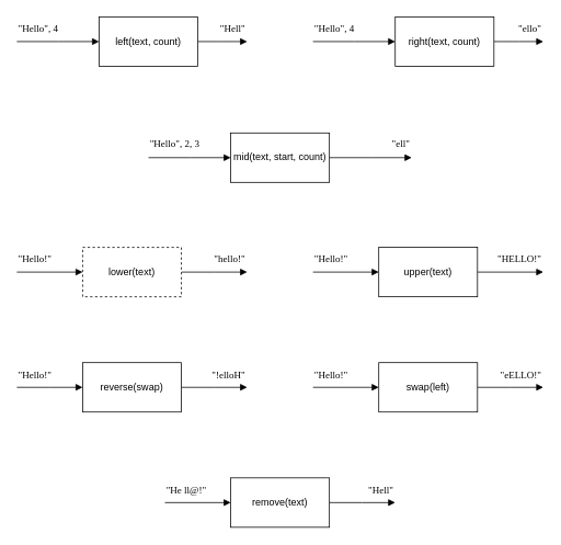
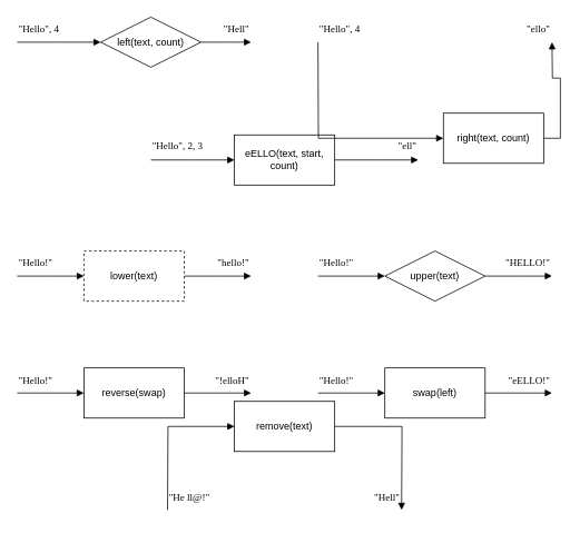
  <mxCell id="0" />
  <mxCell id="1" parent="0" />
  <mxCell id="2" style="edgeStyle=orthogonalEdgeStyle;rounded=0;orthogonalLoop=1;jettySize=auto;html=1;exitX=0;exitY=0.5;exitDx=0;exitDy=0;endArrow=none;endFill=0;startArrow=block;startFill=1;" parent="1" source="4" edge="1"><mxGeometry relative="1" as="geometry"><mxPoint x="20" y="50" as="targetPoint" /></mxGeometry></mxCell>
  <mxCell id="3" style="edgeStyle=orthogonalEdgeStyle;rounded=0;orthogonalLoop=1;jettySize=auto;html=1;exitX=1;exitY=0.5;exitDx=0;exitDy=0;endArrow=block;endFill=1;" parent="1" source="4" edge="1"><mxGeometry relative="1" as="geometry"><mxPoint x="300" y="50" as="targetPoint" /></mxGeometry></mxCell>
- <mxCell id="4" value="left(text, count)" style="rounded=0;whiteSpace=wrap;html=1;" parent="1" vertex="1"><mxGeometry x="120" y="20" width="120" height="60" as="geometry" /></mxCell>
+ <mxCell id="4" value="left(text, count)" style="rhombus;whiteSpace=wrap;html=1;" parent="1" vertex="1"><mxGeometry x="120" y="20" width="120" height="60" as="geometry" /></mxCell>
  <mxCell id="5" value="&lt;font face=&quot;Lucida Console&quot;&gt;&lt;span style=&quot;font-size: 12px;&quot;&gt;&quot;Hello&quot;, 4&lt;/span&gt;&lt;/font&gt;" style="text;html=1;strokeColor=none;fillColor=none;align=left;verticalAlign=middle;whiteSpace=wrap;rounded=0;fontFamily=Helvetica;fontSize=11;fontColor=default;" parent="1" vertex="1"><mxGeometry x="20" y="20" width="100" height="30" as="geometry" /></mxCell>
  <mxCell id="6" style="edgeStyle=orthogonalEdgeStyle;rounded=0;orthogonalLoop=1;jettySize=auto;html=1;exitX=0;exitY=0.5;exitDx=0;exitDy=0;endArrow=none;endFill=0;startArrow=block;startFill=1;" parent="1" source="8" edge="1"><mxGeometry relative="1" as="geometry"><mxPoint x="180" y="191" as="targetPoint" /></mxGeometry></mxCell>
  <mxCell id="7" style="edgeStyle=orthogonalEdgeStyle;shape=connector;rounded=0;orthogonalLoop=1;jettySize=auto;html=1;exitX=1;exitY=0.5;exitDx=0;exitDy=0;labelBackgroundColor=default;strokeColor=default;fontFamily=Helvetica;fontSize=11;fontColor=default;endArrow=block;endFill=1;" parent="1" source="8" edge="1"><mxGeometry relative="1" as="geometry"><mxPoint x="500" y="191" as="targetPoint" /></mxGeometry></mxCell>
- <mxCell id="8" value="&lt;font style=&quot;font-size: 12px;&quot;&gt;mid(text, start, count)&lt;/font&gt;" style="rounded=0;whiteSpace=wrap;html=1;" parent="1" vertex="1"><mxGeometry x="280" y="161" width="120" height="60" as="geometry" /></mxCell>
+ <mxCell id="8" value="&lt;font style=&quot;font-size: 12px;&quot;&gt;eELLO(text, start, count)&lt;/font&gt;" style="rounded=0;whiteSpace=wrap;html=1;" parent="1" vertex="1"><mxGeometry x="280" y="161" width="120" height="60" as="geometry" /></mxCell>
  <mxCell id="9" value="&lt;font style=&quot;font-size: 12px;&quot; face=&quot;Lucida Console&quot;&gt;&quot;Hello&quot;, 2, 3&lt;/font&gt;" style="text;html=1;strokeColor=none;fillColor=none;align=left;verticalAlign=middle;whiteSpace=wrap;rounded=0;fontFamily=Helvetica;fontSize=11;fontColor=default;" parent="1" vertex="1"><mxGeometry x="180" y="160" width="100" height="30" as="geometry" /></mxCell>
  <mxCell id="10" value="&lt;font style=&quot;font-size: 12px;&quot; face=&quot;Lucida Console&quot;&gt;&quot;ell&quot;&lt;/font&gt;" style="text;html=1;strokeColor=none;fillColor=none;align=right;verticalAlign=middle;whiteSpace=wrap;rounded=0;fontFamily=Helvetica;fontSize=11;fontColor=default;" parent="1" vertex="1"><mxGeometry x="440" y="160" width="60" height="30" as="geometry" /></mxCell>
  <mxCell id="11" style="edgeStyle=orthogonalEdgeStyle;rounded=0;orthogonalLoop=1;jettySize=auto;html=1;exitX=0;exitY=0.5;exitDx=0;exitDy=0;endArrow=none;endFill=0;startArrow=block;startFill=1;" parent="1" source="13" edge="1"><mxGeometry relative="1" as="geometry"><mxPoint x="380" y="50" as="targetPoint" /></mxGeometry></mxCell>
  <mxCell id="12" style="edgeStyle=orthogonalEdgeStyle;shape=connector;rounded=0;orthogonalLoop=1;jettySize=auto;html=1;exitX=1;exitY=0.5;exitDx=0;exitDy=0;labelBackgroundColor=default;strokeColor=default;fontFamily=Helvetica;fontSize=11;fontColor=default;endArrow=block;endFill=1;" parent="1" source="13" edge="1"><mxGeometry relative="1" as="geometry"><mxPoint x="660" y="50" as="targetPoint" /></mxGeometry></mxCell>
- <mxCell id="13" value="right(text, count)" style="rounded=0;whiteSpace=wrap;html=1;" parent="1" vertex="1"><mxGeometry x="480" y="20" width="120" height="60" as="geometry" /></mxCell>
+ <mxCell id="13" value="right(text, count)" style="rounded=0;whiteSpace=wrap;html=1;" parent="1" vertex="1"><mxGeometry x="530" y="135" width="120" height="60" as="geometry" /></mxCell>
  <mxCell id="14" value="&lt;font face=&quot;Lucida Console&quot;&gt;&lt;span style=&quot;font-size: 12px;&quot;&gt;&quot;Hello&quot;, 4&lt;/span&gt;&lt;/font&gt;" style="text;html=1;strokeColor=none;fillColor=none;align=left;verticalAlign=middle;whiteSpace=wrap;rounded=0;fontFamily=Helvetica;fontSize=11;fontColor=default;" parent="1" vertex="1"><mxGeometry x="380" y="20" width="80" height="30" as="geometry" /></mxCell>
  <mxCell id="15" value="&lt;font style=&quot;font-size: 12px;&quot; face=&quot;Lucida Console&quot;&gt;&quot;ello&quot;&lt;/font&gt;" style="text;html=1;strokeColor=none;fillColor=none;align=right;verticalAlign=middle;whiteSpace=wrap;rounded=0;fontFamily=Helvetica;fontSize=11;fontColor=default;" parent="1" vertex="1"><mxGeometry x="600" y="20" width="60" height="30" as="geometry" /></mxCell>
  <mxCell id="16" style="edgeStyle=orthogonalEdgeStyle;rounded=0;orthogonalLoop=1;jettySize=auto;html=1;exitX=0;exitY=0.5;exitDx=0;exitDy=0;endArrow=none;endFill=0;startArrow=block;startFill=1;" parent="1" source="18" edge="1"><mxGeometry relative="1" as="geometry"><mxPoint x="20" y="470" as="targetPoint" /></mxGeometry></mxCell>
  <mxCell id="17" style="edgeStyle=orthogonalEdgeStyle;shape=connector;rounded=0;orthogonalLoop=1;jettySize=auto;html=1;exitX=1;exitY=0.5;exitDx=0;exitDy=0;strokeColor=default;align=center;verticalAlign=middle;fontFamily=Helvetica;fontSize=11;fontColor=default;labelBackgroundColor=default;endArrow=block;endFill=1;" parent="1" source="18" edge="1"><mxGeometry relative="1" as="geometry"><mxPoint x="300" y="470" as="targetPoint" /></mxGeometry></mxCell>
  <mxCell id="18" value="&lt;font style=&quot;font-size: 12px;&quot;&gt;reverse(swap)&lt;/font&gt;" style="rounded=0;whiteSpace=wrap;html=1;" parent="1" vertex="1"><mxGeometry x="100" y="440" width="120" height="60" as="geometry" /></mxCell>
  <mxCell id="19" value="&lt;font style=&quot;font-size: 12px;&quot; face=&quot;Lucida Console&quot;&gt;&quot;Hello!&quot;&lt;/font&gt;" style="text;html=1;strokeColor=none;fillColor=none;align=left;verticalAlign=middle;whiteSpace=wrap;rounded=0;fontFamily=Helvetica;fontSize=11;fontColor=default;" parent="1" vertex="1"><mxGeometry x="20" y="440" width="80" height="30" as="geometry" /></mxCell>
  <mxCell id="20" value="&lt;font face=&quot;Lucida Console&quot;&gt;&lt;span style=&quot;font-size: 12px;&quot;&gt;&quot;Hell&quot;&lt;/span&gt;&lt;/font&gt;" style="text;html=1;strokeColor=none;fillColor=none;align=right;verticalAlign=middle;whiteSpace=wrap;rounded=0;fontFamily=Helvetica;fontSize=11;fontColor=default;" parent="1" vertex="1"><mxGeometry x="240" y="20" width="60" height="30" as="geometry" /></mxCell>
  <mxCell id="21" value="&lt;font style=&quot;font-size: 12px;&quot; face=&quot;Lucida Console&quot;&gt;&quot;!elloH&quot;&lt;/font&gt;" style="text;html=1;strokeColor=none;fillColor=none;align=right;verticalAlign=middle;whiteSpace=wrap;rounded=0;fontFamily=Helvetica;fontSize=11;fontColor=default;" parent="1" vertex="1"><mxGeometry x="220" y="440" width="80" height="30" as="geometry" /></mxCell>
  <mxCell id="22" style="edgeStyle=orthogonalEdgeStyle;rounded=0;orthogonalLoop=1;jettySize=auto;html=1;exitX=0;exitY=0.5;exitDx=0;exitDy=0;endArrow=none;endFill=0;startArrow=block;startFill=1;" parent="1" source="24" edge="1"><mxGeometry relative="1" as="geometry"><mxPoint x="20" y="330" as="targetPoint" /></mxGeometry></mxCell>
  <mxCell id="23" style="edgeStyle=orthogonalEdgeStyle;shape=connector;rounded=0;orthogonalLoop=1;jettySize=auto;html=1;exitX=1;exitY=0.5;exitDx=0;exitDy=0;strokeColor=default;align=center;verticalAlign=middle;fontFamily=Helvetica;fontSize=11;fontColor=default;labelBackgroundColor=default;endArrow=block;endFill=1;" parent="1" source="24" edge="1"><mxGeometry relative="1" as="geometry"><mxPoint x="300" y="330" as="targetPoint" /></mxGeometry></mxCell>
  <mxCell id="24" value="&lt;font style=&quot;font-size: 12px;&quot;&gt;lower(text)&lt;/font&gt;" style="rounded=0;whiteSpace=wrap;html=1;dashed=1;" parent="1" vertex="1"><mxGeometry x="100" y="300" width="120" height="60" as="geometry" /></mxCell>
  <mxCell id="25" value="&lt;font style=&quot;font-size: 12px;&quot; face=&quot;Lucida Console&quot;&gt;&quot;Hello!&quot;&lt;/font&gt;" style="text;html=1;strokeColor=none;fillColor=none;align=left;verticalAlign=middle;whiteSpace=wrap;rounded=0;fontFamily=Helvetica;fontSize=11;fontColor=default;" parent="1" vertex="1"><mxGeometry x="20" y="300" width="80" height="30" as="geometry" /></mxCell>
  <mxCell id="26" value="&lt;font style=&quot;font-size: 12px;&quot; face=&quot;Lucida Console&quot;&gt;&quot;hello!&quot;&lt;/font&gt;" style="text;html=1;strokeColor=none;fillColor=none;align=right;verticalAlign=middle;whiteSpace=wrap;rounded=0;fontFamily=Helvetica;fontSize=11;fontColor=default;" parent="1" vertex="1"><mxGeometry x="220" y="300" width="80" height="30" as="geometry" /></mxCell>
  <mxCell id="27" style="edgeStyle=orthogonalEdgeStyle;rounded=0;orthogonalLoop=1;jettySize=auto;html=1;exitX=0;exitY=0.5;exitDx=0;exitDy=0;endArrow=none;endFill=0;startArrow=block;startFill=1;" parent="1" source="29" edge="1"><mxGeometry relative="1" as="geometry"><mxPoint x="380" y="330" as="targetPoint" /></mxGeometry></mxCell>
  <mxCell id="28" style="edgeStyle=orthogonalEdgeStyle;shape=connector;rounded=0;orthogonalLoop=1;jettySize=auto;html=1;exitX=1;exitY=0.5;exitDx=0;exitDy=0;strokeColor=default;align=center;verticalAlign=middle;fontFamily=Helvetica;fontSize=11;fontColor=default;labelBackgroundColor=default;endArrow=block;endFill=1;" parent="1" source="29" edge="1"><mxGeometry relative="1" as="geometry"><mxPoint x="660" y="330" as="targetPoint" /></mxGeometry></mxCell>
- <mxCell id="29" value="&lt;font style=&quot;font-size: 12px;&quot;&gt;upper(text)&lt;/font&gt;" style="rounded=0;whiteSpace=wrap;html=1;" parent="1" vertex="1"><mxGeometry x="460" y="300" width="120" height="60" as="geometry" /></mxCell>
+ <mxCell id="29" value="&lt;font style=&quot;font-size: 12px;&quot;&gt;upper(text)&lt;/font&gt;" style="rhombus;whiteSpace=wrap;html=1;" parent="1" vertex="1"><mxGeometry x="460" y="300" width="120" height="60" as="geometry" /></mxCell>
  <mxCell id="30" value="&lt;font style=&quot;font-size: 12px;&quot; face=&quot;Lucida Console&quot;&gt;&quot;Hello!&quot;&lt;/font&gt;" style="text;html=1;strokeColor=none;fillColor=none;align=left;verticalAlign=middle;whiteSpace=wrap;rounded=0;fontFamily=Helvetica;fontSize=11;fontColor=default;" parent="1" vertex="1"><mxGeometry x="380" y="300" width="80" height="30" as="geometry" /></mxCell>
  <mxCell id="31" value="&lt;font style=&quot;font-size: 12px;&quot; face=&quot;Lucida Console&quot;&gt;&quot;HELLO!&quot;&lt;/font&gt;" style="text;html=1;strokeColor=none;fillColor=none;align=right;verticalAlign=middle;whiteSpace=wrap;rounded=0;fontFamily=Helvetica;fontSize=11;fontColor=default;" parent="1" vertex="1"><mxGeometry x="580" y="300" width="80" height="30" as="geometry" /></mxCell>
  <mxCell id="32" style="edgeStyle=orthogonalEdgeStyle;rounded=0;orthogonalLoop=1;jettySize=auto;html=1;exitX=0;exitY=0.5;exitDx=0;exitDy=0;endArrow=none;endFill=0;startArrow=block;startFill=1;" parent="1" source="34" edge="1"><mxGeometry relative="1" as="geometry"><mxPoint x="380" y="470" as="targetPoint" /></mxGeometry></mxCell>
  <mxCell id="33" style="edgeStyle=orthogonalEdgeStyle;shape=connector;rounded=0;orthogonalLoop=1;jettySize=auto;html=1;exitX=1;exitY=0.5;exitDx=0;exitDy=0;strokeColor=default;align=center;verticalAlign=middle;fontFamily=Helvetica;fontSize=11;fontColor=default;labelBackgroundColor=default;endArrow=block;endFill=1;" parent="1" source="34" edge="1"><mxGeometry relative="1" as="geometry"><mxPoint x="660" y="470" as="targetPoint" /></mxGeometry></mxCell>
  <mxCell id="34" value="&lt;font style=&quot;font-size: 12px;&quot;&gt;swap(left)&lt;/font&gt;" style="rounded=0;whiteSpace=wrap;html=1;" parent="1" vertex="1"><mxGeometry x="460" y="440" width="120" height="60" as="geometry" /></mxCell>
  <mxCell id="35" value="&lt;font style=&quot;font-size: 12px;&quot; face=&quot;Lucida Console&quot;&gt;&quot;Hello!&quot;&lt;/font&gt;" style="text;html=1;strokeColor=none;fillColor=none;align=left;verticalAlign=middle;whiteSpace=wrap;rounded=0;fontFamily=Helvetica;fontSize=11;fontColor=default;" parent="1" vertex="1"><mxGeometry x="380" y="440" width="80" height="30" as="geometry" /></mxCell>
  <mxCell id="36" value="&lt;font style=&quot;font-size: 12px;&quot; face=&quot;Lucida Console&quot;&gt;&quot;eELLO!&quot;&lt;/font&gt;" style="text;html=1;strokeColor=none;fillColor=none;align=right;verticalAlign=middle;whiteSpace=wrap;rounded=0;fontFamily=Helvetica;fontSize=11;fontColor=default;" parent="1" vertex="1"><mxGeometry x="580" y="440" width="80" height="30" as="geometry" /></mxCell>
  <mxCell id="37" style="edgeStyle=orthogonalEdgeStyle;rounded=0;orthogonalLoop=1;jettySize=auto;html=1;exitX=0;exitY=0.5;exitDx=0;exitDy=0;endArrow=none;endFill=0;startArrow=block;startFill=1;" parent="1" source="39" edge="1"><mxGeometry relative="1" as="geometry"><mxPoint x="200" y="610" as="targetPoint" /></mxGeometry></mxCell>
  <mxCell id="38" style="edgeStyle=orthogonalEdgeStyle;shape=connector;rounded=0;orthogonalLoop=1;jettySize=auto;html=1;exitX=1;exitY=0.5;exitDx=0;exitDy=0;strokeColor=default;align=center;verticalAlign=middle;fontFamily=Helvetica;fontSize=11;fontColor=default;labelBackgroundColor=default;endArrow=block;endFill=1;" parent="1" source="39" edge="1"><mxGeometry relative="1" as="geometry"><mxPoint x="480" y="610" as="targetPoint" /></mxGeometry></mxCell>
- <mxCell id="39" value="&lt;font style=&quot;font-size: 12px;&quot;&gt;remove(text)&lt;/font&gt;" style="rounded=0;whiteSpace=wrap;html=1;" parent="1" vertex="1"><mxGeometry x="280" y="580" width="120" height="60" as="geometry" /></mxCell>
+ <mxCell id="39" value="&lt;font style=&quot;font-size: 12px;&quot;&gt;remove(text)&lt;/font&gt;" style="rounded=0;whiteSpace=wrap;html=1;" parent="1" vertex="1"><mxGeometry x="280" y="480" width="120" height="60" as="geometry" /></mxCell>
  <mxCell id="40" value="&lt;font style=&quot;font-size: 12px;&quot; face=&quot;Lucida Console&quot;&gt;&quot;He ll@!&quot;&lt;/font&gt;" style="text;html=1;strokeColor=none;fillColor=none;align=left;verticalAlign=middle;whiteSpace=wrap;rounded=0;fontFamily=Helvetica;fontSize=11;fontColor=default;" parent="1" vertex="1"><mxGeometry x="200" y="580" width="80" height="30" as="geometry" /></mxCell>
  <mxCell id="41" value="&lt;font style=&quot;font-size: 12px;&quot; face=&quot;Lucida Console&quot;&gt;&quot;Hell&quot;&lt;/font&gt;" style="text;html=1;strokeColor=none;fillColor=none;align=right;verticalAlign=middle;whiteSpace=wrap;rounded=0;fontFamily=Helvetica;fontSize=11;fontColor=default;" parent="1" vertex="1"><mxGeometry x="400" y="580" width="80" height="30" as="geometry" /></mxCell>
